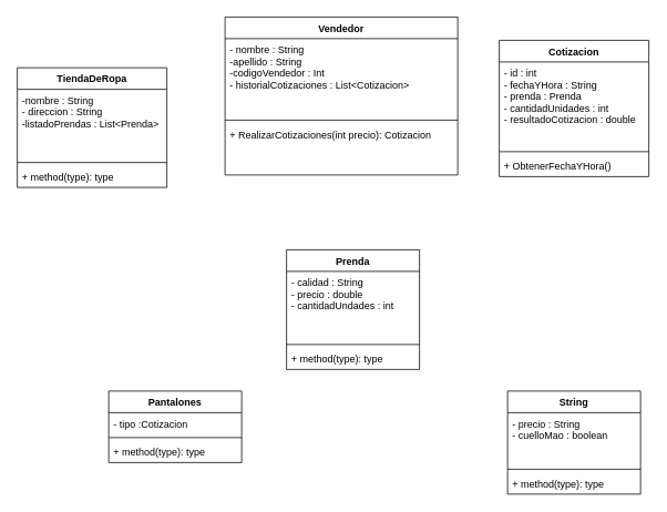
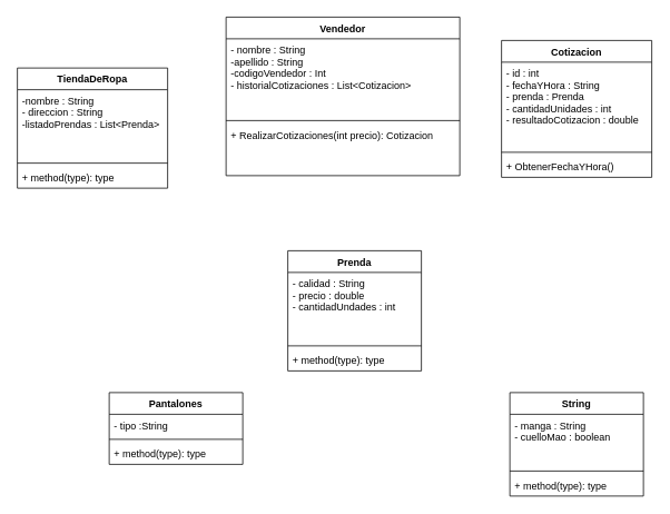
  <mxCell id="0" />
  <mxCell id="1" parent="0" />
  <mxCell id="2" value="Cotizacion" style="swimlane;fontStyle=1;align=center;verticalAlign=top;childLayout=stackLayout;horizontal=1;startSize=26;horizontalStack=0;resizeParent=1;resizeParentMax=0;resizeLast=0;collapsible=1;marginBottom=0;" vertex="1" parent="1"><mxGeometry x="600" y="48" width="180" height="164" as="geometry" /></mxCell>
  <mxCell id="3" value="- id : int&#10;- fechaYHora : String&#10;- prenda : Prenda&#10;- cantidadUnidades : int&#10;- resultadoCotizacion : double&#10;&#10;" style="text;strokeColor=none;fillColor=none;align=left;verticalAlign=top;spacingLeft=4;spacingRight=4;overflow=hidden;rotatable=0;points=[[0,0.5],[1,0.5]];portConstraint=eastwest;" vertex="1" parent="2"><mxGeometry y="26" width="180" height="104" as="geometry" /></mxCell>
  <mxCell id="4" value="" style="line;strokeWidth=1;fillColor=none;align=left;verticalAlign=middle;spacingTop=-1;spacingLeft=3;spacingRight=3;rotatable=0;labelPosition=right;points=[];portConstraint=eastwest;" vertex="1" parent="2"><mxGeometry y="130" width="180" height="8" as="geometry" /></mxCell>
  <mxCell id="5" value="+ ObtenerFechaYHora()" style="text;strokeColor=none;fillColor=none;align=left;verticalAlign=top;spacingLeft=4;spacingRight=4;overflow=hidden;rotatable=0;points=[[0,0.5],[1,0.5]];portConstraint=eastwest;" vertex="1" parent="2"><mxGeometry y="138" width="180" height="26" as="geometry" /></mxCell>
  <mxCell id="6" value="Vendedor" style="swimlane;fontStyle=1;align=center;verticalAlign=top;childLayout=stackLayout;horizontal=1;startSize=26;horizontalStack=0;resizeParent=1;resizeParentMax=0;resizeLast=0;collapsible=1;marginBottom=0;" vertex="1" parent="1"><mxGeometry x="270" y="20" width="280" height="190" as="geometry" /></mxCell>
  <mxCell id="7" value="- nombre : String&#10;-apellido : String&#10;-codigoVendedor : Int&#10;- historialCotizaciones : List&lt;Cotizacion&gt;&#10;" style="text;strokeColor=none;fillColor=none;align=left;verticalAlign=top;spacingLeft=4;spacingRight=4;overflow=hidden;rotatable=0;points=[[0,0.5],[1,0.5]];portConstraint=eastwest;" vertex="1" parent="6"><mxGeometry y="26" width="280" height="94" as="geometry" /></mxCell>
  <mxCell id="8" value="" style="line;strokeWidth=1;fillColor=none;align=left;verticalAlign=middle;spacingTop=-1;spacingLeft=3;spacingRight=3;rotatable=0;labelPosition=right;points=[];portConstraint=eastwest;" vertex="1" parent="6"><mxGeometry y="120" width="280" height="8" as="geometry" /></mxCell>
  <mxCell id="9" value="+ RealizarCotizaciones(int precio): Cotizacion " style="text;strokeColor=none;fillColor=none;align=left;verticalAlign=top;spacingLeft=4;spacingRight=4;overflow=hidden;rotatable=0;points=[[0,0.5],[1,0.5]];portConstraint=eastwest;" vertex="1" parent="6"><mxGeometry y="128" width="280" height="62" as="geometry" /></mxCell>
  <mxCell id="10" value="TiendaDeRopa" style="swimlane;fontStyle=1;align=center;verticalAlign=top;childLayout=stackLayout;horizontal=1;startSize=26;horizontalStack=0;resizeParent=1;resizeParentMax=0;resizeLast=0;collapsible=1;marginBottom=0;" vertex="1" parent="1"><mxGeometry x="20" y="81" width="180" height="144" as="geometry" /></mxCell>
  <mxCell id="11" value="-nombre : String&#10;- direccion : String&#10;-listadoPrendas : List&lt;Prenda&gt;&#10;" style="text;strokeColor=none;fillColor=none;align=left;verticalAlign=top;spacingLeft=4;spacingRight=4;overflow=hidden;rotatable=0;points=[[0,0.5],[1,0.5]];portConstraint=eastwest;" vertex="1" parent="10"><mxGeometry y="26" width="180" height="84" as="geometry" /></mxCell>
  <mxCell id="12" value="" style="line;strokeWidth=1;fillColor=none;align=left;verticalAlign=middle;spacingTop=-1;spacingLeft=3;spacingRight=3;rotatable=0;labelPosition=right;points=[];portConstraint=eastwest;" vertex="1" parent="10"><mxGeometry y="110" width="180" height="8" as="geometry" /></mxCell>
  <mxCell id="13" value="+ method(type): type" style="text;strokeColor=none;fillColor=none;align=left;verticalAlign=top;spacingLeft=4;spacingRight=4;overflow=hidden;rotatable=0;points=[[0,0.5],[1,0.5]];portConstraint=eastwest;" vertex="1" parent="10"><mxGeometry y="118" width="180" height="26" as="geometry" /></mxCell>
  <mxCell id="14" value="Prenda" style="swimlane;fontStyle=1;align=center;verticalAlign=top;childLayout=stackLayout;horizontal=1;startSize=26;horizontalStack=0;resizeParent=1;resizeParentMax=0;resizeLast=0;collapsible=1;marginBottom=0;" vertex="1" parent="1"><mxGeometry x="344" y="300" width="160" height="144" as="geometry" /></mxCell>
  <mxCell id="15" value="- calidad : String&#10;- precio : double&#10;- cantidadUndades : int&#10;" style="text;strokeColor=none;fillColor=none;align=left;verticalAlign=top;spacingLeft=4;spacingRight=4;overflow=hidden;rotatable=0;points=[[0,0.5],[1,0.5]];portConstraint=eastwest;" vertex="1" parent="14"><mxGeometry y="26" width="160" height="84" as="geometry" /></mxCell>
  <mxCell id="16" value="" style="line;strokeWidth=1;fillColor=none;align=left;verticalAlign=middle;spacingTop=-1;spacingLeft=3;spacingRight=3;rotatable=0;labelPosition=right;points=[];portConstraint=eastwest;" vertex="1" parent="14"><mxGeometry y="110" width="160" height="8" as="geometry" /></mxCell>
  <mxCell id="17" value="+ method(type): type" style="text;strokeColor=none;fillColor=none;align=left;verticalAlign=top;spacingLeft=4;spacingRight=4;overflow=hidden;rotatable=0;points=[[0,0.5],[1,0.5]];portConstraint=eastwest;" vertex="1" parent="14"><mxGeometry y="118" width="160" height="26" as="geometry" /></mxCell>
  <mxCell id="18" value="Pantalones" style="swimlane;fontStyle=1;align=center;verticalAlign=top;childLayout=stackLayout;horizontal=1;startSize=26;horizontalStack=0;resizeParent=1;resizeParentMax=0;resizeLast=0;collapsible=1;marginBottom=0;" vertex="1" parent="1"><mxGeometry x="130" y="470" width="160" height="86" as="geometry" /></mxCell>
- <mxCell id="19" value="- tipo :Cotizacion" style="text;strokeColor=none;fillColor=none;align=left;verticalAlign=top;spacingLeft=4;spacingRight=4;overflow=hidden;rotatable=0;points=[[0,0.5],[1,0.5]];portConstraint=eastwest;" vertex="1" parent="18"><mxGeometry y="26" width="160" height="26" as="geometry" /></mxCell>
+ <mxCell id="19" value="- tipo :String" style="text;strokeColor=none;fillColor=none;align=left;verticalAlign=top;spacingLeft=4;spacingRight=4;overflow=hidden;rotatable=0;points=[[0,0.5],[1,0.5]];portConstraint=eastwest;" vertex="1" parent="18"><mxGeometry y="26" width="160" height="26" as="geometry" /></mxCell>
  <mxCell id="20" value="" style="line;strokeWidth=1;fillColor=none;align=left;verticalAlign=middle;spacingTop=-1;spacingLeft=3;spacingRight=3;rotatable=0;labelPosition=right;points=[];portConstraint=eastwest;" vertex="1" parent="18"><mxGeometry y="52" width="160" height="8" as="geometry" /></mxCell>
  <mxCell id="21" value="+ method(type): type" style="text;strokeColor=none;fillColor=none;align=left;verticalAlign=top;spacingLeft=4;spacingRight=4;overflow=hidden;rotatable=0;points=[[0,0.5],[1,0.5]];portConstraint=eastwest;" vertex="1" parent="18"><mxGeometry y="60" width="160" height="26" as="geometry" /></mxCell>
  <mxCell id="22" value="String" style="swimlane;fontStyle=1;align=center;verticalAlign=top;childLayout=stackLayout;horizontal=1;startSize=26;horizontalStack=0;resizeParent=1;resizeParentMax=0;resizeLast=0;collapsible=1;marginBottom=0;" vertex="1" parent="1"><mxGeometry x="610" y="470" width="160" height="124" as="geometry" /></mxCell>
- <mxCell id="23" value="- precio : String&#10;- cuelloMao : boolean&#10;" style="text;strokeColor=none;fillColor=none;align=left;verticalAlign=top;spacingLeft=4;spacingRight=4;overflow=hidden;rotatable=0;points=[[0,0.5],[1,0.5]];portConstraint=eastwest;" vertex="1" parent="22"><mxGeometry y="26" width="160" height="64" as="geometry" /></mxCell>
+ <mxCell id="23" value="- manga : String&#10;- cuelloMao : boolean&#10;" style="text;strokeColor=none;fillColor=none;align=left;verticalAlign=top;spacingLeft=4;spacingRight=4;overflow=hidden;rotatable=0;points=[[0,0.5],[1,0.5]];portConstraint=eastwest;" vertex="1" parent="22"><mxGeometry y="26" width="160" height="64" as="geometry" /></mxCell>
  <mxCell id="24" value="" style="line;strokeWidth=1;fillColor=none;align=left;verticalAlign=middle;spacingTop=-1;spacingLeft=3;spacingRight=3;rotatable=0;labelPosition=right;points=[];portConstraint=eastwest;" vertex="1" parent="22"><mxGeometry y="90" width="160" height="8" as="geometry" /></mxCell>
  <mxCell id="25" value="+ method(type): type" style="text;strokeColor=none;fillColor=none;align=left;verticalAlign=top;spacingLeft=4;spacingRight=4;overflow=hidden;rotatable=0;points=[[0,0.5],[1,0.5]];portConstraint=eastwest;" vertex="1" parent="22"><mxGeometry y="98" width="160" height="26" as="geometry" /></mxCell>
